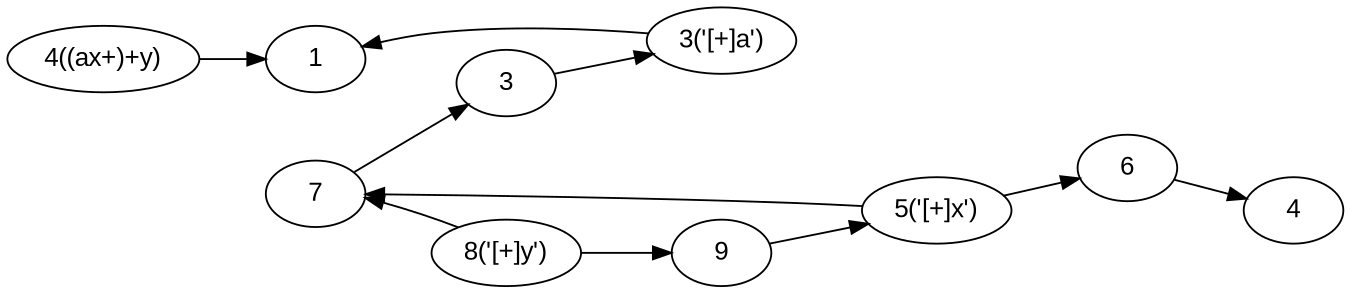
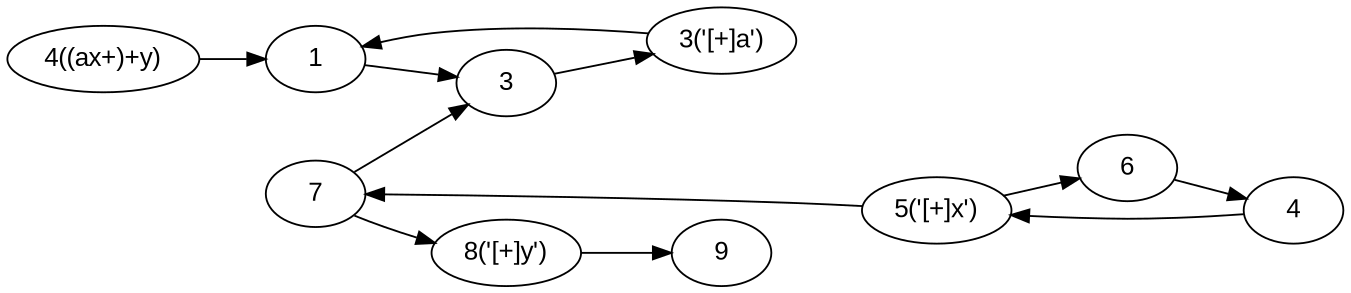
  digraph {
    fontname="Liberation Sans"
    rankdir=LR
    node [fontname="Liberation Sans"]
    edge [fontname="Liberation Sans"]
    n1 [label="4((ax+)+y)"]
    1
    n3 [label=3]
    n4 [label="3('[+]a')"]
    n5 [label="5('[+]x')"]
    4
    6
    7
    n9 [label="8('[+]y')"]
    9
    n1 -> 1
+   1 -> n3
    n3 -> n4
    n4 -> 1
    n5 -> 6
    n5 -> 7
-   9 -> n5
+   4 -> n5
    6 -> 4
    7 -> n3
-   n9 -> 7
+   7 -> n9
    n9 -> 9
  }
